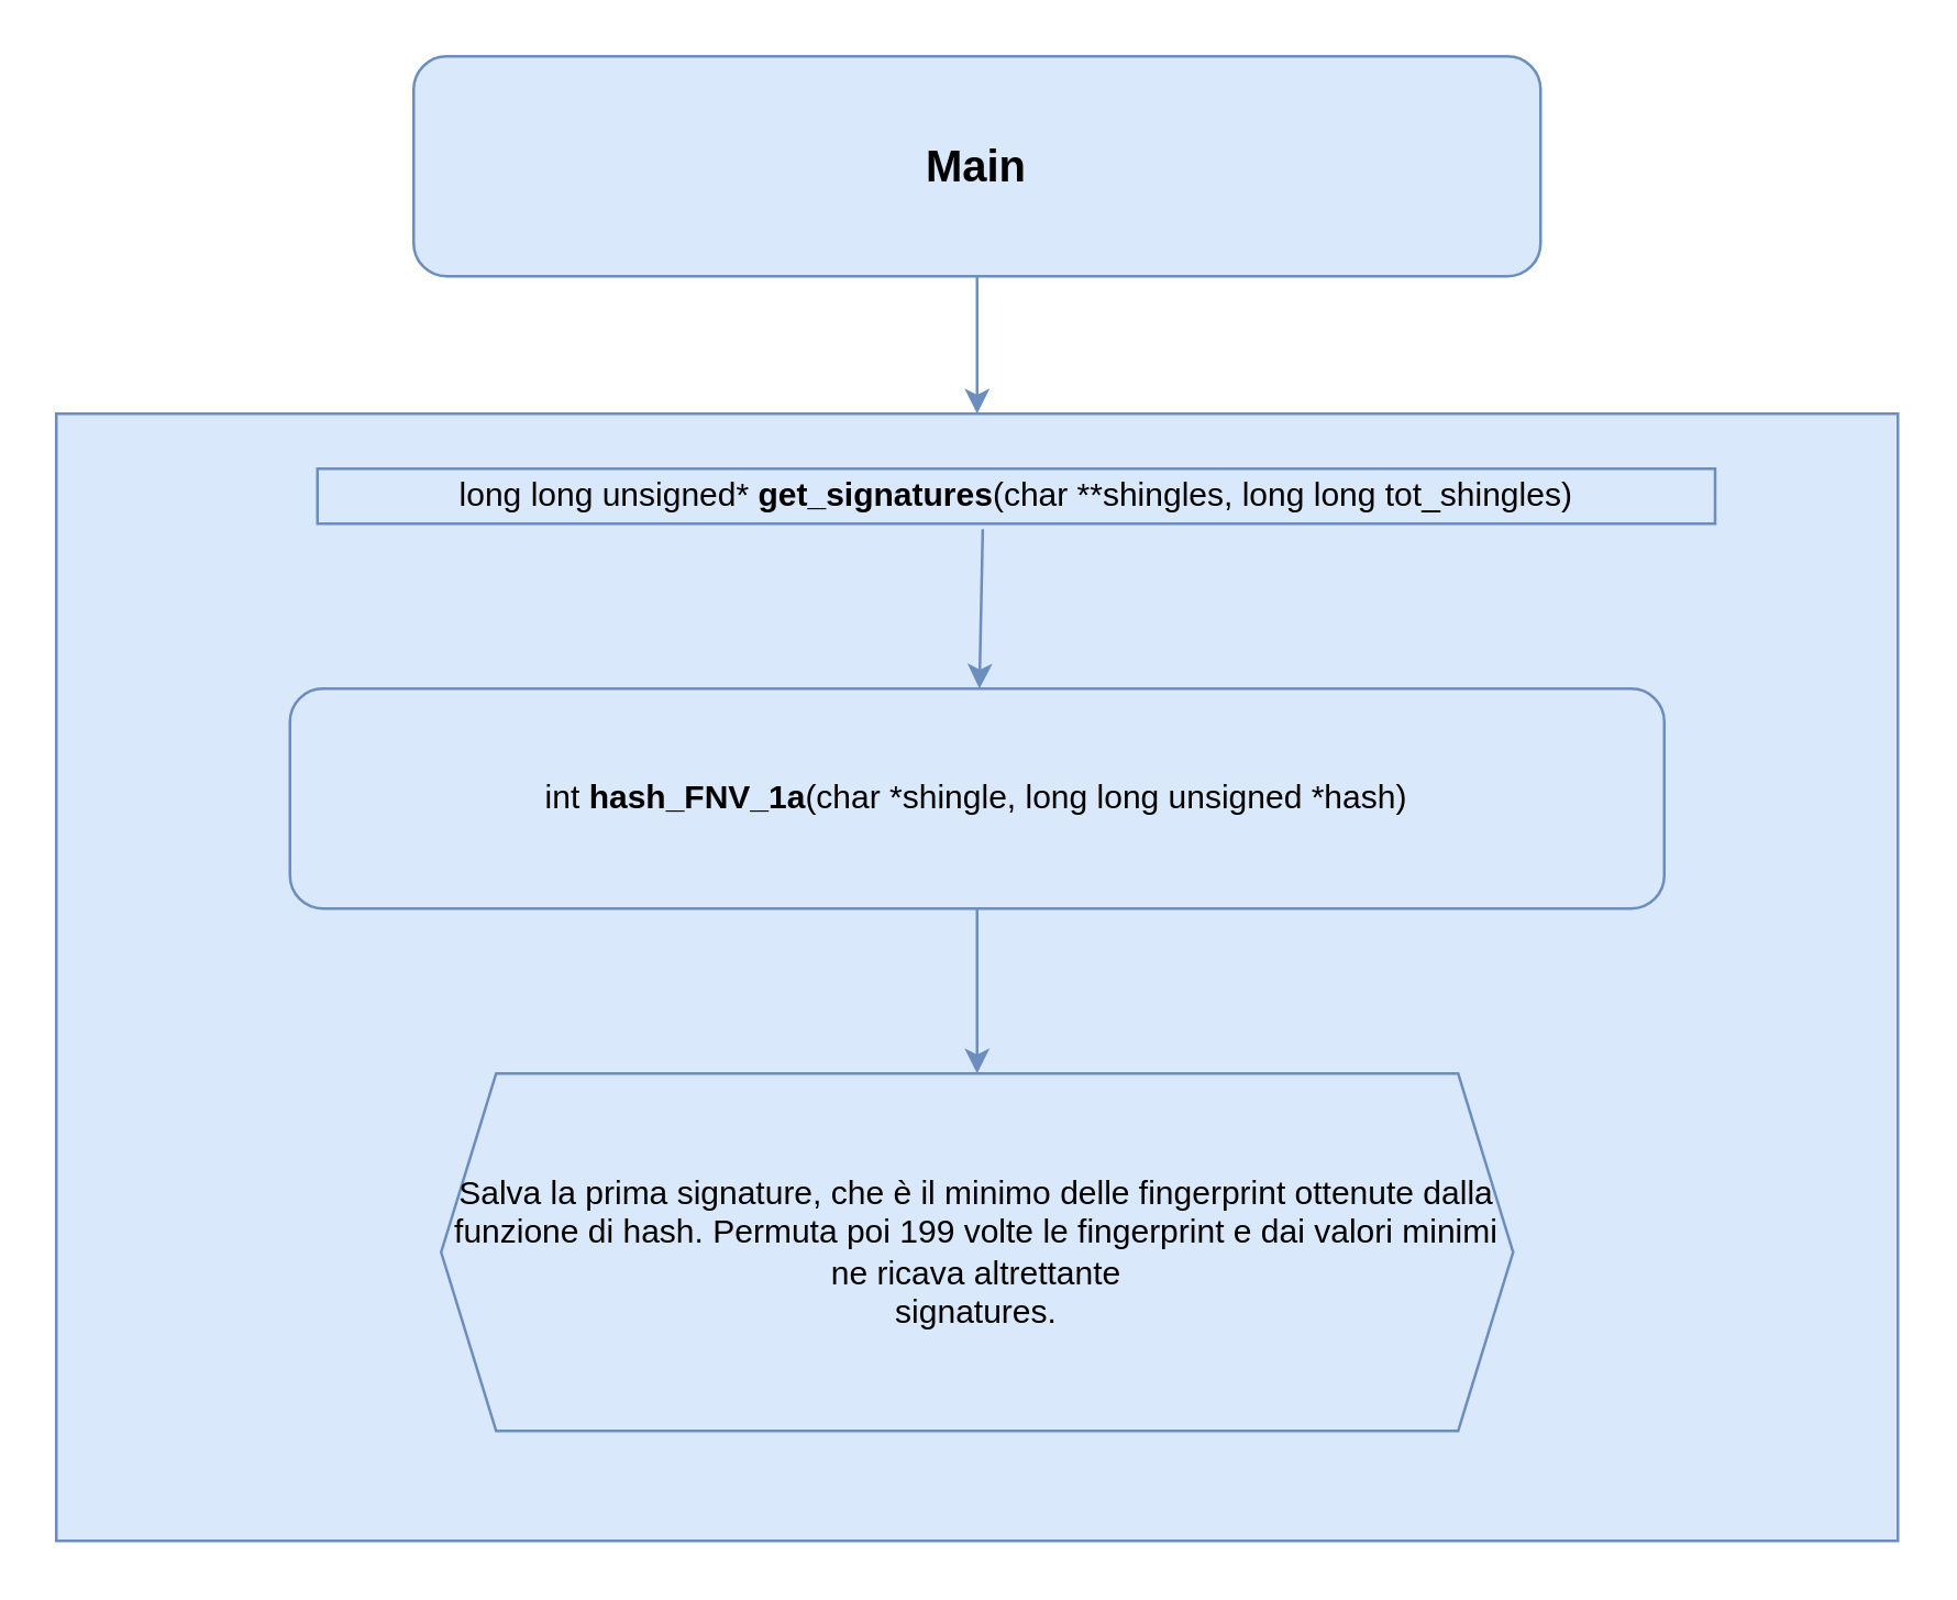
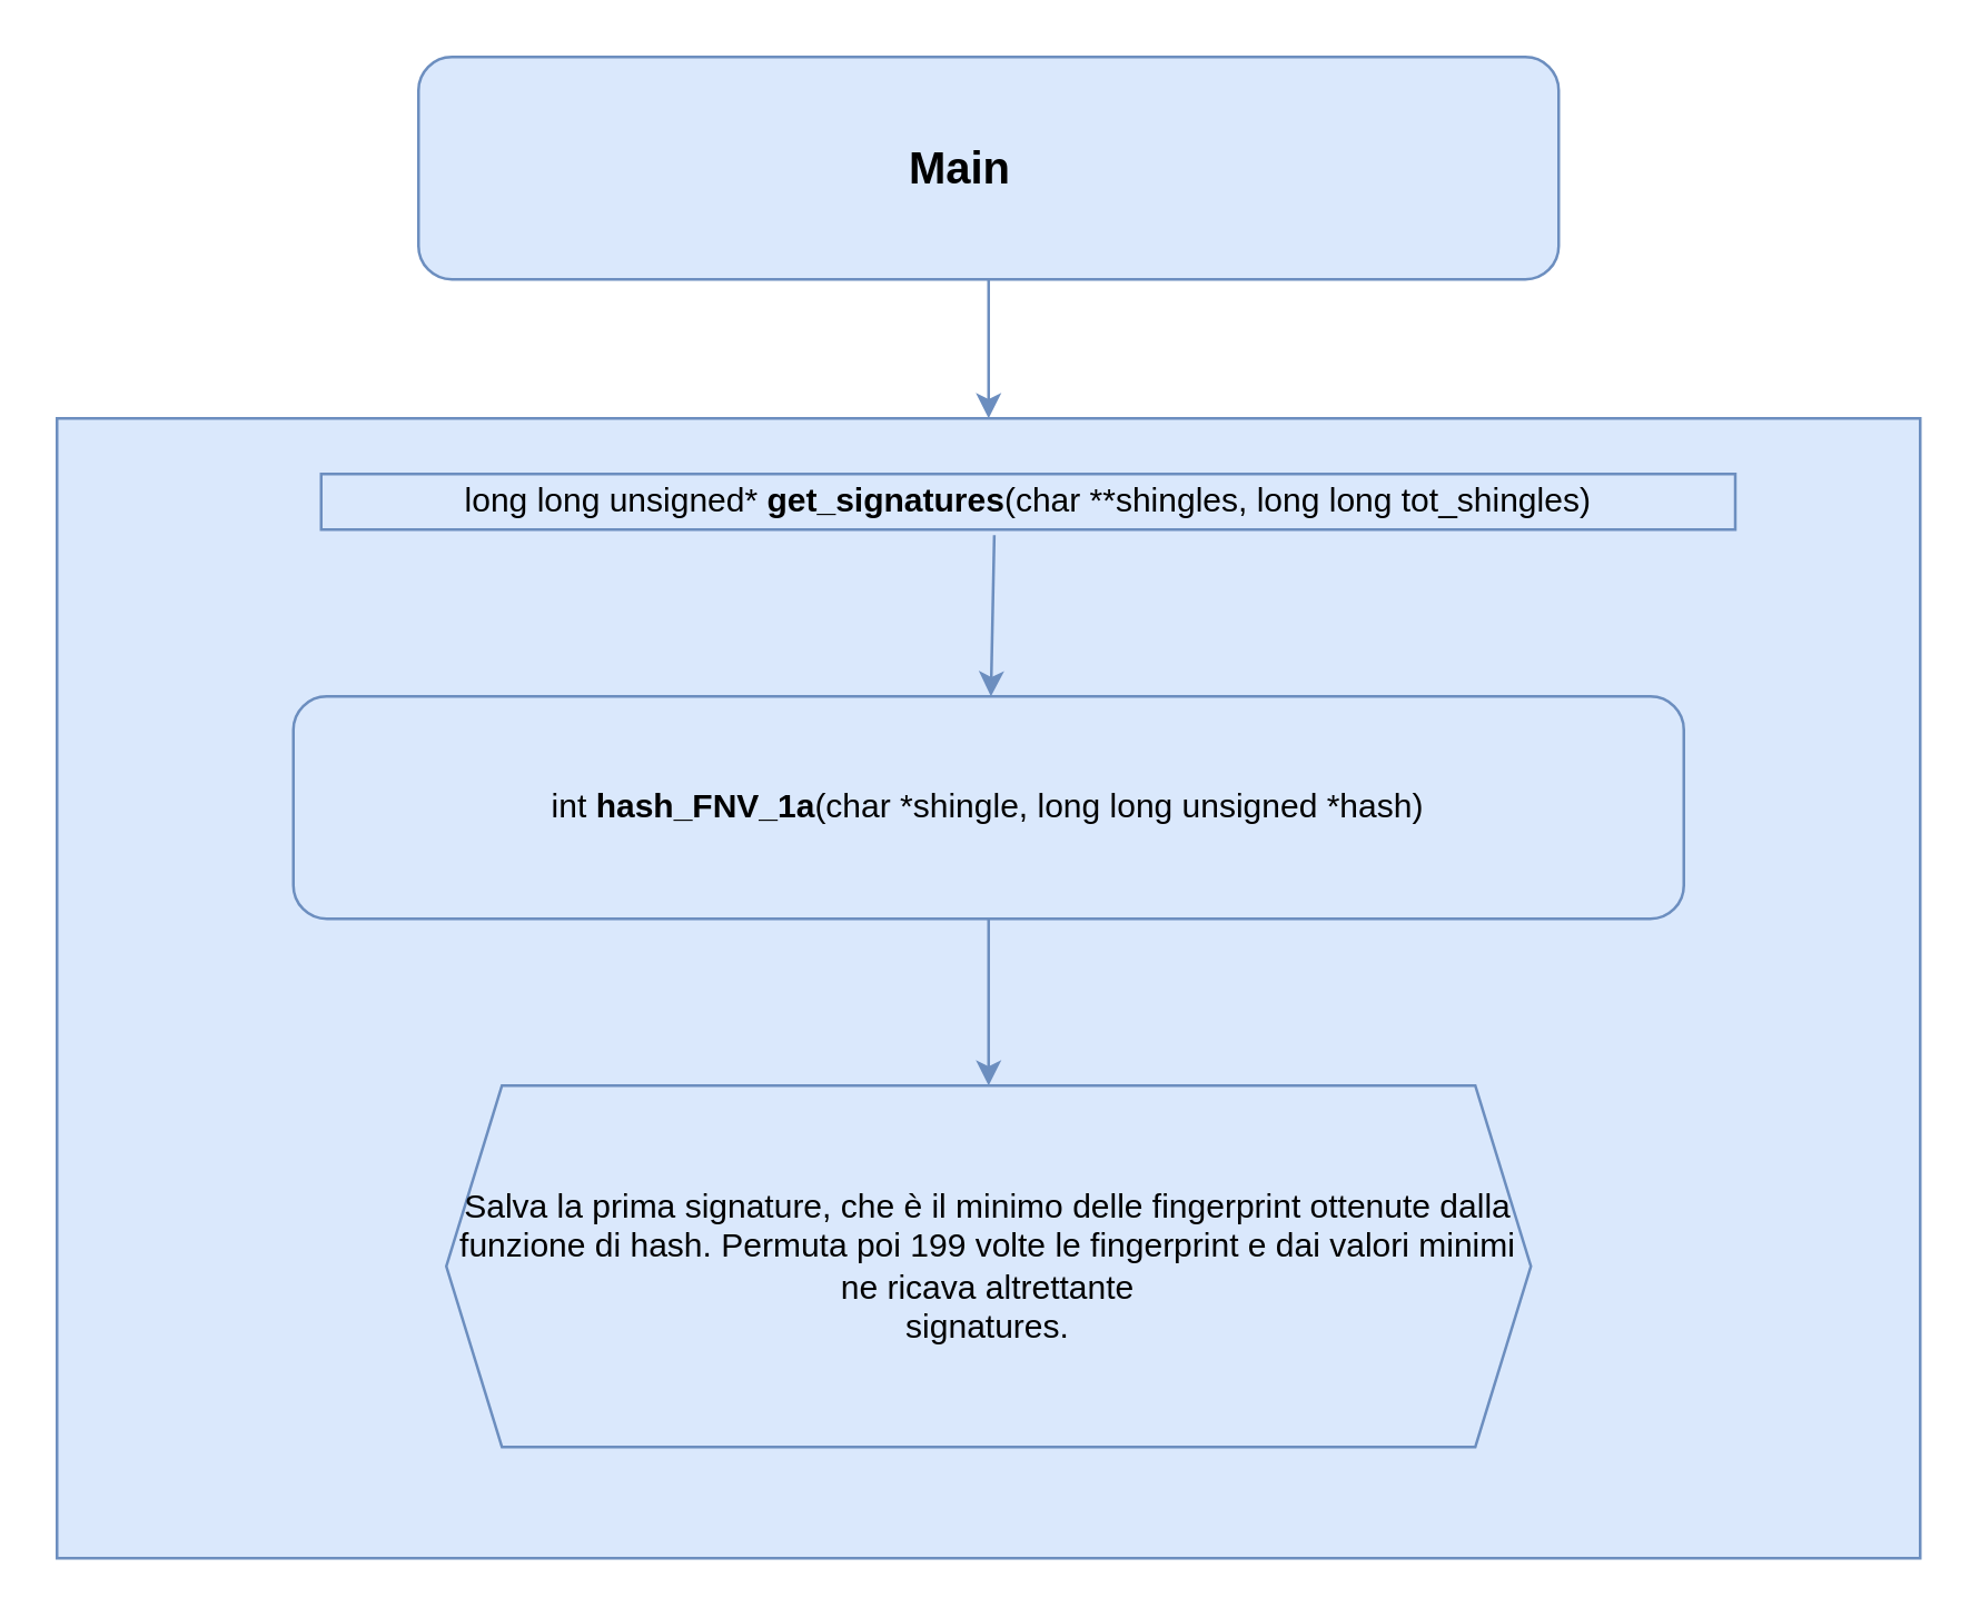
  <mxCell id="0" />
  <mxCell id="1" parent="0" />
  <mxCell id="2" value="" style="rounded=1;whiteSpace=wrap;html=1;align=center;fillColor=#dae8fc;strokeColor=#6c8ebf;" vertex="1" parent="1"><mxGeometry x="150" y="20" width="410" height="80" as="geometry" /></mxCell>
  <mxCell id="3" value="" style="endArrow=classic;html=1;exitX=0.5;exitY=1;exitDx=0;exitDy=0;fillColor=#dae8fc;strokeColor=#6c8ebf;" edge="1" parent="1" source="2"><mxGeometry width="50" height="50" relative="1" as="geometry"><mxPoint x="440" y="350" as="sourcePoint" /><mxPoint x="355" y="150" as="targetPoint" /></mxGeometry></mxCell>
  <mxCell id="4" value="" style="rounded=0;whiteSpace=wrap;html=1;align=center;fillColor=#dae8fc;strokeColor=#6c8ebf;" vertex="1" parent="1"><mxGeometry x="20" y="150" width="670" height="410" as="geometry" /></mxCell>
  <mxCell id="5" value="int &lt;b&gt;hash_FNV_1a&lt;/b&gt;(char *shingle, long long unsigned *hash)" style="rounded=1;whiteSpace=wrap;html=1;align=center;fillColor=#dae8fc;strokeColor=#6c8ebf;" vertex="1" parent="1"><mxGeometry x="105" y="250" width="500" height="80" as="geometry" /></mxCell>
  <mxCell id="6" value="" style="endArrow=classic;html=1;exitX=0.5;exitY=1;exitDx=0;exitDy=0;entryX=0.5;entryY=0;entryDx=0;entryDy=0;fillColor=#dae8fc;strokeColor=#6c8ebf;" edge="1" parent="1" source="5" target="9"><mxGeometry width="50" height="50" relative="1" as="geometry"><mxPoint x="440" y="420" as="sourcePoint" /><mxPoint x="355" y="340" as="targetPoint" /></mxGeometry></mxCell>
  <mxCell id="7" value="long long unsigned* &lt;b&gt;get_signatures&lt;/b&gt;(char **shingles, long long tot_shingles)" style="text;html=1;strokeColor=#6c8ebf;fillColor=#dae8fc;align=center;verticalAlign=middle;whiteSpace=wrap;rounded=0;" vertex="1" parent="1"><mxGeometry x="115" y="170" width="508.5" height="20" as="geometry" /></mxCell>
- <mxCell id="8" value="&lt;font style=&quot;font-size: 16px&quot;&gt;&lt;b&gt;Main&lt;/b&gt;&lt;/font&gt;" style="text;html=1;strokeColor=none;fillColor=none;align=center;verticalAlign=middle;whiteSpace=wrap;rounded=0;" vertex="1" parent="1"><mxGeometry x="310" y="35" width="90" height="50" as="geometry" /></mxCell>
+ <mxCell id="8" value="&lt;font style=&quot;font-size: 16px&quot;&gt;&lt;b&gt;Main&lt;/b&gt;&lt;/font&gt;" style="text;html=1;strokeColor=none;fillColor=none;align=center;verticalAlign=middle;whiteSpace=wrap;rounded=0;" vertex="1" parent="1"><mxGeometry x="300" y="35" width="90" height="50" as="geometry" /></mxCell>
  <mxCell id="9" value="Salva la prima signature, che è il minimo delle fingerprint ottenute dalla funzione di hash. Permuta poi 199 volte le fingerprint e dai valori minimi ne ricava altrettante &lt;br&gt;signatures." style="shape=hexagon;perimeter=hexagonPerimeter2;whiteSpace=wrap;html=1;fixedSize=1;fillColor=#dae8fc;strokeColor=#6c8ebf;" vertex="1" parent="1"><mxGeometry x="160" y="390" width="390" height="130" as="geometry" /></mxCell>
  <mxCell id="10" value="" style="endArrow=classic;html=1;exitX=0.476;exitY=1.1;exitDx=0;exitDy=0;exitPerimeter=0;fillColor=#dae8fc;strokeColor=#6c8ebf;" edge="1" parent="1" source="7" target="5"><mxGeometry width="50" height="50" relative="1" as="geometry"><mxPoint x="255" y="420" as="sourcePoint" /><mxPoint x="305" y="370" as="targetPoint" /></mxGeometry></mxCell>
